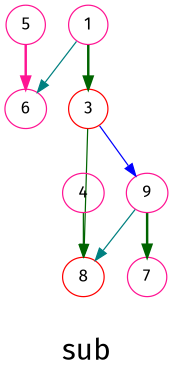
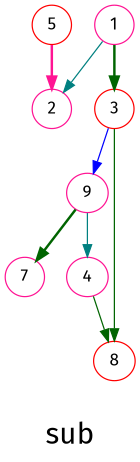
  digraph {
    fontname="Fira Sans"
    fontsize=24
    label="\nsub\n"
    splines=false
    node [color=deeppink fontname="Fira Sans" shape=ellipse]
    edge [color=darkgreen fontname="Fira Sans" style=solid]
-   5 [height=0.3 width=0.3]
-   2 [height=0.3 width=0.3 label=6]
+   5 [color=red height=0.3 width=0.3]
+   2 [height=0.3 width=0.3]
    1 [height=0.3 width=0.3]
    3 [color=red height=0.3 width=0.3]
    9 [height=0.3 width=0.3]
    8 [color=red height=0.3 width=0.3]
    7 [height=0.3 width=0.3]
    4 [height=0.3 width=0.3]
    5 -> 2 [color=deeppink style=bold]
    1 -> 2 [color=teal]
    1 -> 3 [style=bold]
    3 -> 9 [color=blue]
    3 -> 8
    9 -> 7 [style=bold]
-   9 -> 8 [color=teal]
+   9 -> 4 [color=teal]
    4 -> 8
  }
